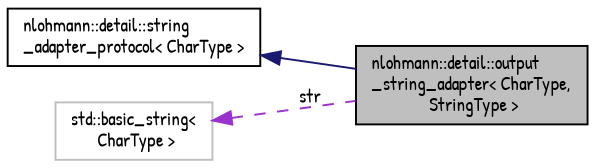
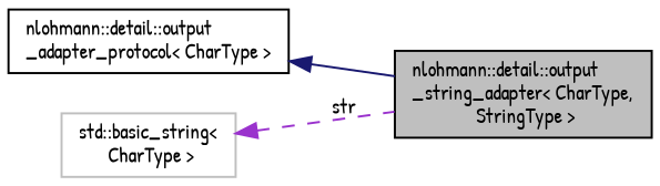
  digraph {
    rankdir=LR
    fontname="Patrick Hand"
    node [color=black fillcolor=white fontname="Patrick Hand" fontsize=10 shape=record style=filled]
    edge [dir=back fontname="Patrick Hand" fontsize=10 labelfontname=Helvetica labelfontsize=10]
    n1 [fillcolor=grey75 fontcolor=black height=0.2 label="nlohmann::detail::output\l_string_adapter\< CharType,\l StringType \>" width=0.4]
-   n2 [height=0.2 label="nlohmann::detail::string\l_adapter_protocol\< CharType \>" width=0.4]
+   n2 [height=0.2 label="nlohmann::detail::output\l_adapter_protocol\< CharType \>" width=0.4]
    n3 [color=grey75 height=0.2 label="std::basic_string\<\l CharType \>" width=0.4]
    n2 -> n1 [color=midnightblue style=solid]
    n3 -> n1 [color=darkorchid3 label=" str" style=dashed]
  }
